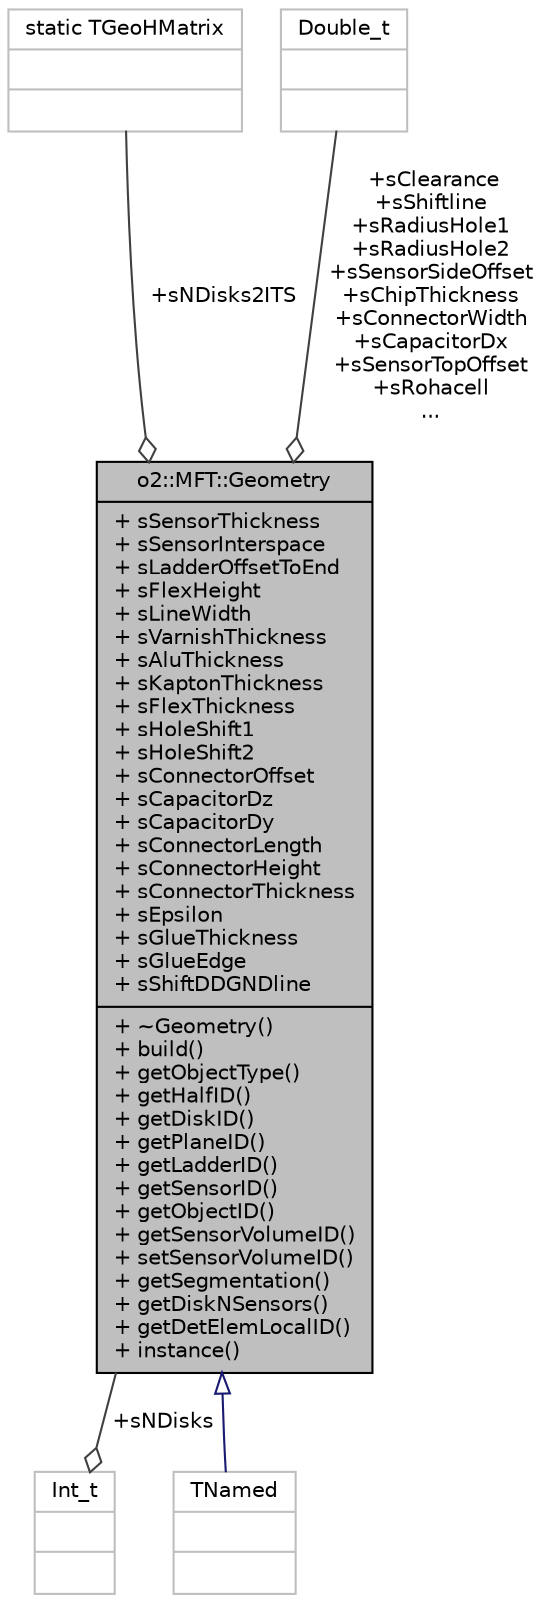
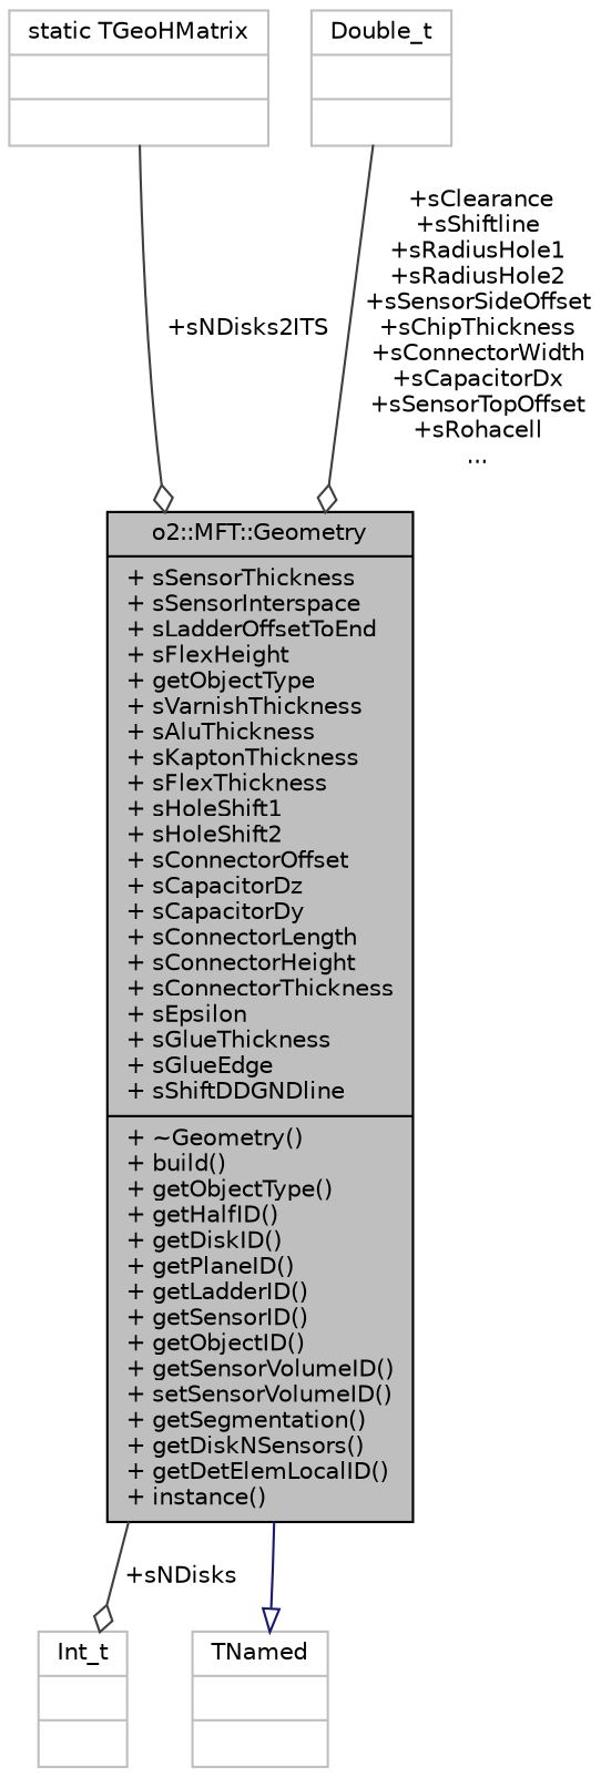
  digraph {
    node [color=grey75 fontname=Helvetica fontsize=10 shape=record]
    edge [arrowhead=odiamond color=grey25 fontname=Helvetica fontsize=10 labelfontname=Helvetica labelfontsize=10 style=solid]
-   n1 [color=black fillcolor=grey75 fontcolor=black height=0.2 label="{o2::MFT::Geometry\n|+ sSensorThickness\l+ sSensorInterspace\l+ sLadderOffsetToEnd\l+ sFlexHeight\l+ sLineWidth\l+ sVarnishThickness\l+ sAluThickness\l+ sKaptonThickness\l+ sFlexThickness\l+ sHoleShift1\l+ sHoleShift2\l+ sConnectorOffset\l+ sCapacitorDz\l+ sCapacitorDy\l+ sConnectorLength\l+ sConnectorHeight\l+ sConnectorThickness\l+ sEpsilon\l+ sGlueThickness\l+ sGlueEdge\l+ sShiftDDGNDline\l|+ ~Geometry()\l+ build()\l+ getObjectType()\l+ getHalfID()\l+ getDiskID()\l+ getPlaneID()\l+ getLadderID()\l+ getSensorID()\l+ getObjectID()\l+ getSensorVolumeID()\l+ setSensorVolumeID()\l+ getSegmentation()\l+ getDiskNSensors()\l+ getDetElemLocalID()\l+ instance()\l}" style=filled width=0.4]
+   n1 [color=black fillcolor=grey75 fontcolor=black height=0.2 label="{o2::MFT::Geometry\n|+ sSensorThickness\l+ sSensorInterspace\l+ sLadderOffsetToEnd\l+ sFlexHeight\l+ getObjectType\l+ sVarnishThickness\l+ sAluThickness\l+ sKaptonThickness\l+ sFlexThickness\l+ sHoleShift1\l+ sHoleShift2\l+ sConnectorOffset\l+ sCapacitorDz\l+ sCapacitorDy\l+ sConnectorLength\l+ sConnectorHeight\l+ sConnectorThickness\l+ sEpsilon\l+ sGlueThickness\l+ sGlueEdge\l+ sShiftDDGNDline\l|+ ~Geometry()\l+ build()\l+ getObjectType()\l+ getHalfID()\l+ getDiskID()\l+ getPlaneID()\l+ getLadderID()\l+ getSensorID()\l+ getObjectID()\l+ getSensorVolumeID()\l+ setSensorVolumeID()\l+ getSegmentation()\l+ getDiskNSensors()\l+ getDetElemLocalID()\l+ instance()\l}" style=filled width=0.4]
    n2 [height=0.2 label="{Int_t\n||}" width=0.4]
    n3 [height=0.2 label="{TNamed\n||}" width=0.4]
    n4 [height=0.2 label="{static TGeoHMatrix\n||}" width=0.4]
    n5 [height=0.2 label="{Double_t\n||}" width=0.4]
    n1 -> n2 [label=" +sNDisks"]
-   n1 -> n3 [arrowtail=onormal color=midnightblue dir=back arrowhead=""]
+   n3 -> n1 [arrowtail=onormal color=midnightblue dir=back arrowhead=""]
    n4 -> n1 [label=" +sNDisks2ITS"]
    n5 -> n1 [label=" +sClearance\n+sShiftline\n+sRadiusHole1\n+sRadiusHole2\n+sSensorSideOffset\n+sChipThickness\n+sConnectorWidth\n+sCapacitorDx\n+sSensorTopOffset\n+sRohacell\n..."]
  }
